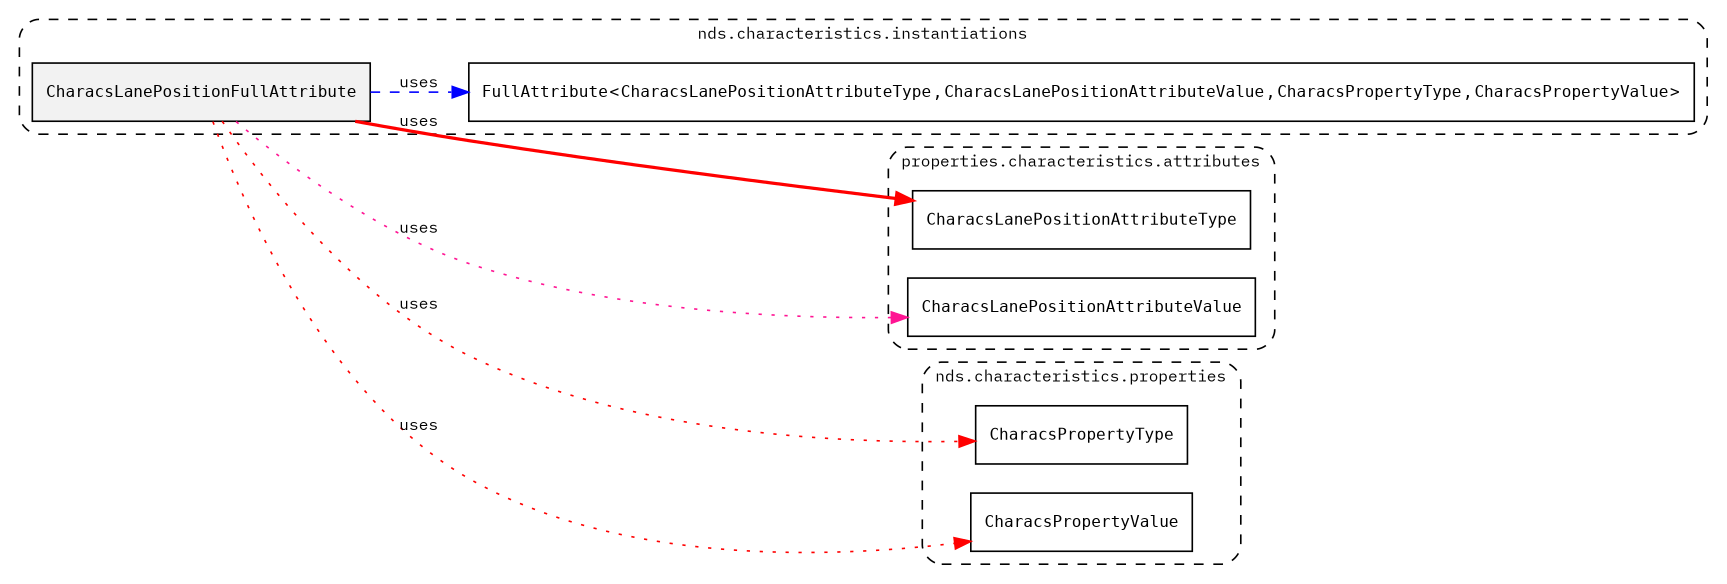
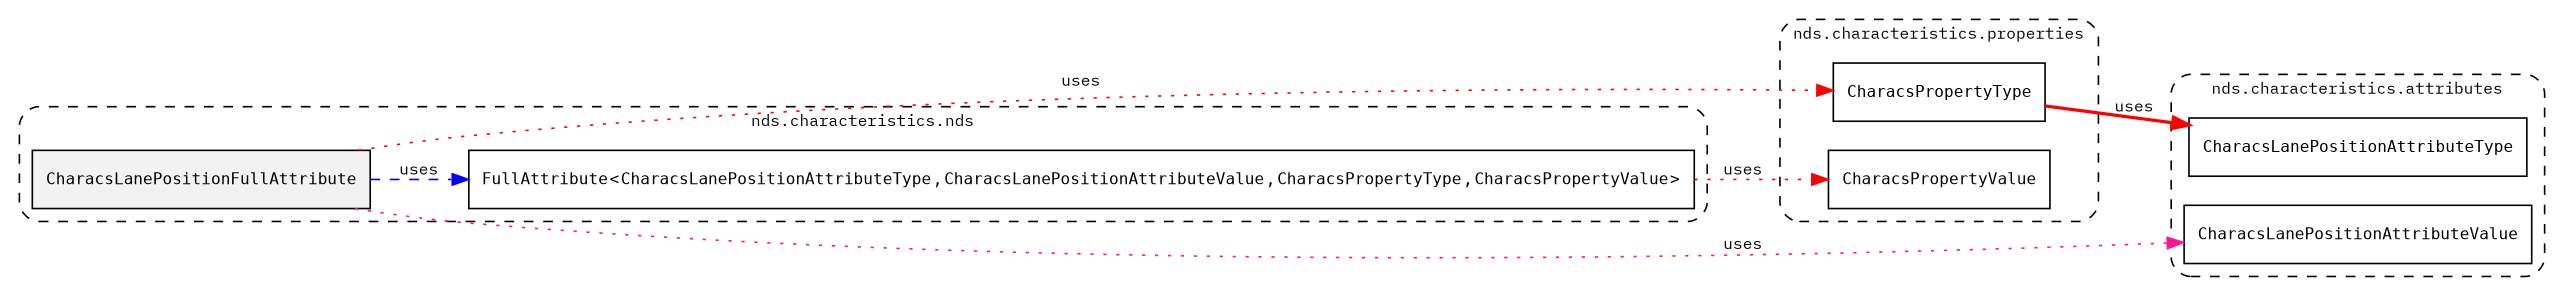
  digraph {
    fontname="IBM Plex Mono"
    fontsize=10
    rankdir=LR
    node [fontname="IBM Plex Mono" fontsize=10 shape=box]
    edge [color=red fontname="IBM Plex Mono" fontsize=10 style=dotted]
    n1 [fillcolor="#0000000D" label=<<font face="monospace"><table align="center" border="0" cellspacing="0" cellpadding="0"><tr><td href="../../../content/packages/nds.characteristics.instantiations.html#InstantiateType-CharacsLanePositionFullAttribute" title="InstantiateType defined in nds.characteristics.instantiations">CharacsLanePositionFullAttribute</td></tr></table></font>> style=filled]
    n2 [label=<<font face="monospace"><table align="center" border="0" cellspacing="0" cellpadding="0"><tr><td href="../../../content/packages/nds.core.attributemap.html#Structure-FullAttribute" title="Structure defined in nds.core.attributemap">FullAttribute</td><td>&lt;</td><td><table align="center" border="0" cellspacing="0" cellpadding="0"><tr><td href="../../../content/packages/nds.characteristics.attributes.html#Enum-CharacsLanePositionAttributeType" title="Enum defined in nds.characteristics.attributes">CharacsLanePositionAttributeType</td></tr></table></td><td>,</td><td><table align="center" border="0" cellspacing="0" cellpadding="0"><tr><td href="../../../content/packages/nds.characteristics.attributes.html#Choice-CharacsLanePositionAttributeValue" title="Choice defined in nds.characteristics.attributes">CharacsLanePositionAttributeValue</td></tr></table></td><td>,</td><td><table align="center" border="0" cellspacing="0" cellpadding="0"><tr><td href="../../../content/packages/nds.characteristics.properties.html#Structure-CharacsPropertyType" title="Structure defined in nds.characteristics.properties">CharacsPropertyType</td></tr></table></td><td>,</td><td><table align="center" border="0" cellspacing="0" cellpadding="0"><tr><td href="../../../content/packages/nds.characteristics.properties.html#Structure-CharacsPropertyValue" title="Structure defined in nds.characteristics.properties">CharacsPropertyValue</td></tr></table></td><td>&gt;</td></tr></table></font>>]
    n3 [label=<<font face="monospace"><table align="center" border="0" cellspacing="0" cellpadding="0"><tr><td href="../../../content/packages/nds.characteristics.attributes.html#Enum-CharacsLanePositionAttributeType" title="Enum defined in nds.characteristics.attributes">CharacsLanePositionAttributeType</td></tr></table></font>>]
    n4 [label=<<font face="monospace"><table align="center" border="0" cellspacing="0" cellpadding="0"><tr><td href="../../../content/packages/nds.characteristics.attributes.html#Choice-CharacsLanePositionAttributeValue" title="Choice defined in nds.characteristics.attributes">CharacsLanePositionAttributeValue</td></tr></table></font>>]
    n5 [label=<<font face="monospace"><table align="center" border="0" cellspacing="0" cellpadding="0"><tr><td href="../../../content/packages/nds.characteristics.properties.html#Structure-CharacsPropertyType" title="Structure defined in nds.characteristics.properties">CharacsPropertyType</td></tr></table></font>>]
    n6 [label=<<font face="monospace"><table align="center" border="0" cellspacing="0" cellpadding="0"><tr><td href="../../../content/packages/nds.characteristics.properties.html#Structure-CharacsPropertyValue" title="Structure defined in nds.characteristics.properties">CharacsPropertyValue</td></tr></table></font>>]
    subgraph cluster_1 {
-     label="nds.characteristics.instantiations"
+     label="nds.characteristics.nds"
      style="dashed, rounded"
      n1
      n2
    }
    subgraph cluster_2 {
-     label="properties.characteristics.attributes"
+     label="nds.characteristics.attributes"
      style="dashed, rounded"
      n3
      n4
    }
    subgraph cluster_3 {
      label="nds.characteristics.properties"
      style="dashed, rounded"
      n5
      n6
    }
    n1 -> n2 [color=blue label=uses style=dashed]
-   n1 -> n3 [label=uses style=bold]
+   n5 -> n3 [label=uses style=bold]
    n1 -> n4 [color=deeppink label=uses]
    n1 -> n5 [label=uses]
-   n1 -> n6 [label=uses]
+   n2 -> n6 [label=uses]
  }
